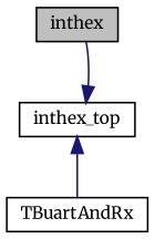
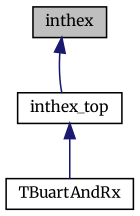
  digraph {
    fontname=Merriweather
    node [color=black fillcolor=white fontname=Merriweather fontsize=10 shape=record style=filled]
    edge [color=midnightblue dir=back fontname=Merriweather fontsize=10 labelfontname=Helvetica labelfontsize=10 style=solid]
    n1 [fillcolor=grey75 fontcolor=black height=0.2 label=inthex width=0.4]
    n2 [height=0.2 label=inthex_top width=0.4]
    n3 [height=0.2 label=TBuartAndRx width=0.4]
-   n2 -> n1
+   n1 -> n2
    n2 -> n3
  }
